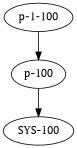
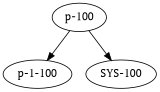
  digraph {
    fontname="PT Serif"
    node [fontname="PT Serif"]
    edge [fontname="PT Serif"]
    "p-1-100"
    "p-100"
    "SYS-100"
-   "p-1-100" -> "p-100"
+   "p-100" -> "p-1-100"
    "p-100" -> "SYS-100"
  }
